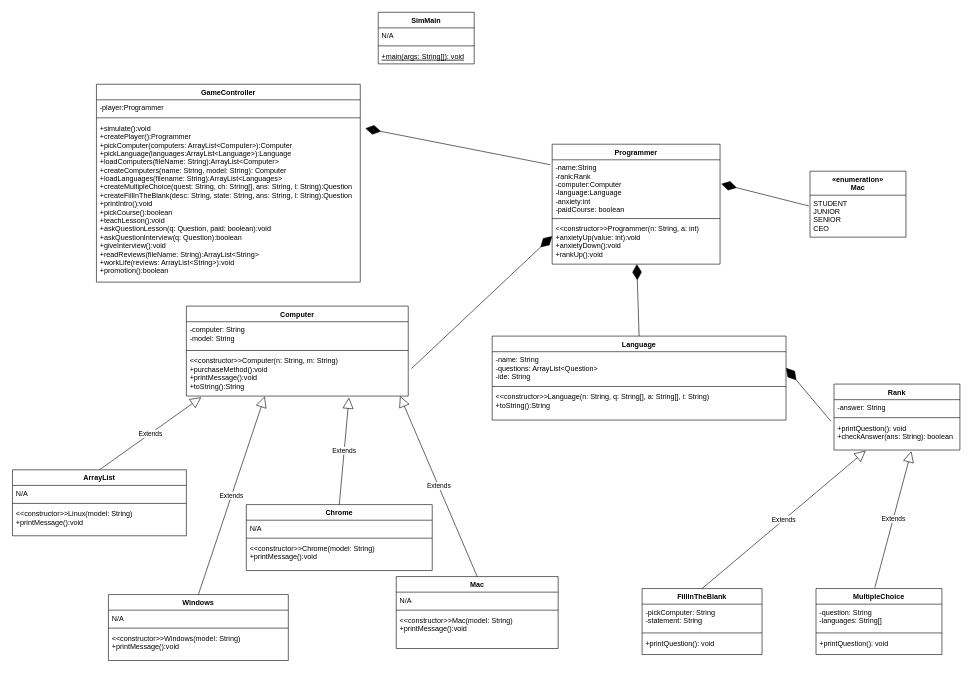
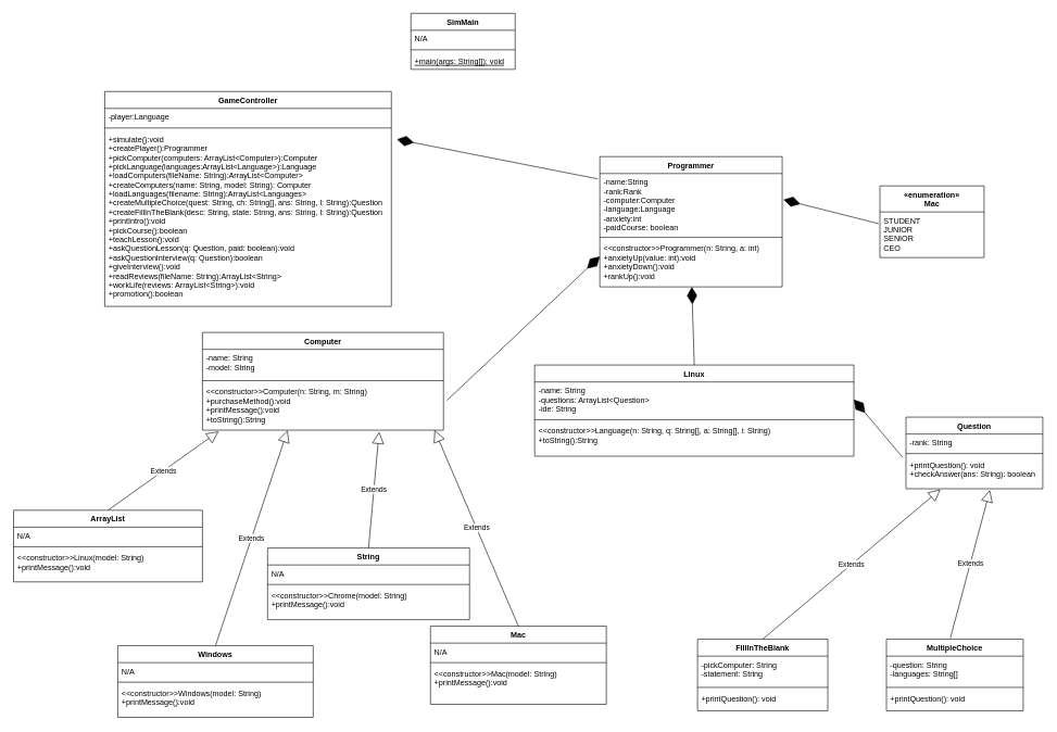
  <mxCell id="0" />
  <mxCell id="1" parent="0" />
  <mxCell id="2" value="GameController" style="swimlane;fontStyle=1;align=center;verticalAlign=top;childLayout=stackLayout;horizontal=1;startSize=26;horizontalStack=0;resizeParent=1;resizeParentMax=0;resizeLast=0;collapsible=1;marginBottom=0;" vertex="1" parent="1"><mxGeometry x="160" y="140" width="440" height="330" as="geometry" /></mxCell>
- <mxCell id="3" value="-player:Programmer" style="text;strokeColor=none;fillColor=none;align=left;verticalAlign=top;spacingLeft=4;spacingRight=4;overflow=hidden;rotatable=0;points=[[0,0.5],[1,0.5]];portConstraint=eastwest;" vertex="1" parent="2"><mxGeometry y="26" width="440" height="26" as="geometry" /></mxCell>
+ <mxCell id="3" value="-player:Language" style="text;strokeColor=none;fillColor=none;align=left;verticalAlign=top;spacingLeft=4;spacingRight=4;overflow=hidden;rotatable=0;points=[[0,0.5],[1,0.5]];portConstraint=eastwest;" vertex="1" parent="2"><mxGeometry y="26" width="440" height="26" as="geometry" /></mxCell>
  <mxCell id="4" value="" style="line;strokeWidth=1;fillColor=none;align=left;verticalAlign=middle;spacingTop=-1;spacingLeft=3;spacingRight=3;rotatable=0;labelPosition=right;points=[];portConstraint=eastwest;strokeColor=inherit;" vertex="1" parent="2"><mxGeometry y="52" width="440" height="8" as="geometry" /></mxCell>
  <mxCell id="5" value="+simulate():void&#10;+createPlayer():Programmer&#10;+pickComputer(computers: ArrayList&lt;Computer&gt;):Computer&#10;+pickLanguage(languages:ArrayList&lt;Language&gt;):Language&#10;+loadComputers(fileName: String):ArrayList&lt;Computer&gt;&#10;+createComputers(name: String, model: String): Computer&#10;+loadLanguages(filename: String):ArrayList&lt;Languages&gt;&#10;+createMultipleChoice(quest: String, ch: String[], ans: String, l: String):Question&#10;+createFillInTheBlank(desc: String, state: String, ans: String, l: String):Question&#10;+printIntro():void&#10;+pickCourse():boolean &#10;+teachLesson():void&#10;+askQuestionLesson(q: Question, paid: boolean):void&#10;+askQuestionInterview(q: Question):boolean&#10;+giveInterview():void&#10;+readReviews(fileName: String):ArrayList&lt;String&gt;&#10;+workLife(reviews: ArrayList&lt;String&gt;):void&#10;+promotion():boolean" style="text;strokeColor=none;fillColor=none;align=left;verticalAlign=top;spacingLeft=4;spacingRight=4;overflow=hidden;rotatable=0;points=[[0,0.5],[1,0.5]];portConstraint=eastwest;fontStyle=0" vertex="1" parent="2"><mxGeometry y="60" width="440" height="270" as="geometry" /></mxCell>
- <mxCell id="6" value="Language" style="swimlane;fontStyle=1;align=center;verticalAlign=top;childLayout=stackLayout;horizontal=1;startSize=26;horizontalStack=0;resizeParent=1;resizeParentMax=0;resizeLast=0;collapsible=1;marginBottom=0;" vertex="1" parent="1"><mxGeometry x="820" y="560" width="490" height="140" as="geometry" /></mxCell>
+ <mxCell id="6" value="Linux" style="swimlane;fontStyle=1;align=center;verticalAlign=top;childLayout=stackLayout;horizontal=1;startSize=26;horizontalStack=0;resizeParent=1;resizeParentMax=0;resizeLast=0;collapsible=1;marginBottom=0;" vertex="1" parent="1"><mxGeometry x="820" y="560" width="490" height="140" as="geometry" /></mxCell>
  <mxCell id="7" value="-name: String&#10;            -questions: ArrayList&lt;Question&gt;&#10;            -ide: String" style="text;strokeColor=none;fillColor=none;align=left;verticalAlign=top;spacingLeft=4;spacingRight=4;overflow=hidden;rotatable=0;points=[[0,0.5],[1,0.5]];portConstraint=eastwest;" vertex="1" parent="6"><mxGeometry y="26" width="490" height="54" as="geometry" /></mxCell>
  <mxCell id="8" value="" style="line;strokeWidth=1;fillColor=none;align=left;verticalAlign=middle;spacingTop=-1;spacingLeft=3;spacingRight=3;rotatable=0;labelPosition=right;points=[];portConstraint=eastwest;strokeColor=inherit;" vertex="1" parent="6"><mxGeometry y="80" width="490" height="8" as="geometry" /></mxCell>
  <mxCell id="9" value="&lt;&lt;constructor&gt;&gt;Language(n: String, q: String[], a: String[], i: String)&#10;+toString():String&#10;" style="text;strokeColor=none;fillColor=none;align=left;verticalAlign=top;spacingLeft=4;spacingRight=4;overflow=hidden;rotatable=0;points=[[0,0.5],[1,0.5]];portConstraint=eastwest;" vertex="1" parent="6"><mxGeometry y="88" width="490" height="52" as="geometry" /></mxCell>
  <mxCell id="10" value="MultipleChoice" style="swimlane;fontStyle=1;align=center;verticalAlign=top;childLayout=stackLayout;horizontal=1;startSize=26;horizontalStack=0;resizeParent=1;resizeParentMax=0;resizeLast=0;collapsible=1;marginBottom=0;" vertex="1" parent="1"><mxGeometry x="1360" y="981.01" width="210" height="110" as="geometry" /></mxCell>
  <mxCell id="11" value="-question: String&#10;-languages: String[]" style="text;strokeColor=none;fillColor=none;align=left;verticalAlign=top;spacingLeft=4;spacingRight=4;overflow=hidden;rotatable=0;points=[[0,0.5],[1,0.5]];portConstraint=eastwest;" vertex="1" parent="10"><mxGeometry y="26" width="210" height="44" as="geometry" /></mxCell>
  <mxCell id="12" value="" style="line;strokeWidth=1;fillColor=none;align=left;verticalAlign=middle;spacingTop=-1;spacingLeft=3;spacingRight=3;rotatable=0;labelPosition=right;points=[];portConstraint=eastwest;strokeColor=inherit;" vertex="1" parent="10"><mxGeometry y="70" width="210" height="8" as="geometry" /></mxCell>
  <mxCell id="13" value="+printQuestion(): void" style="text;strokeColor=none;fillColor=none;align=left;verticalAlign=top;spacingLeft=4;spacingRight=4;overflow=hidden;rotatable=0;points=[[0,0.5],[1,0.5]];portConstraint=eastwest;" vertex="1" parent="10"><mxGeometry y="78" width="210" height="32" as="geometry" /></mxCell>
- <mxCell id="14" value="Rank" style="swimlane;fontStyle=1;align=center;verticalAlign=top;childLayout=stackLayout;horizontal=1;startSize=26;horizontalStack=0;resizeParent=1;resizeParentMax=0;resizeLast=0;collapsible=1;marginBottom=0;" vertex="1" parent="1"><mxGeometry x="1390" y="640" width="210" height="110" as="geometry" /></mxCell>
- <mxCell id="15" value="-answer: String" style="text;strokeColor=none;fillColor=none;align=left;verticalAlign=top;spacingLeft=4;spacingRight=4;overflow=hidden;rotatable=0;points=[[0,0.5],[1,0.5]];portConstraint=eastwest;" vertex="1" parent="14"><mxGeometry y="26" width="210" height="26" as="geometry" /></mxCell>
+ <mxCell id="14" value="Question" style="swimlane;fontStyle=1;align=center;verticalAlign=top;childLayout=stackLayout;horizontal=1;startSize=26;horizontalStack=0;resizeParent=1;resizeParentMax=0;resizeLast=0;collapsible=1;marginBottom=0;" vertex="1" parent="1"><mxGeometry x="1390" y="640" width="210" height="110" as="geometry" /></mxCell>
+ <mxCell id="15" value="-rank: String" style="text;strokeColor=none;fillColor=none;align=left;verticalAlign=top;spacingLeft=4;spacingRight=4;overflow=hidden;rotatable=0;points=[[0,0.5],[1,0.5]];portConstraint=eastwest;" vertex="1" parent="14"><mxGeometry y="26" width="210" height="26" as="geometry" /></mxCell>
  <mxCell id="16" value="" style="line;strokeWidth=1;fillColor=none;align=left;verticalAlign=middle;spacingTop=-1;spacingLeft=3;spacingRight=3;rotatable=0;labelPosition=right;points=[];portConstraint=eastwest;strokeColor=inherit;" vertex="1" parent="14"><mxGeometry y="52" width="210" height="8" as="geometry" /></mxCell>
  <mxCell id="17" value="+printQuestion(): void&#10;+checkAnswer(ans: String): boolean" style="text;strokeColor=none;fillColor=none;align=left;verticalAlign=top;spacingLeft=4;spacingRight=4;overflow=hidden;rotatable=0;points=[[0,0.5],[1,0.5]];portConstraint=eastwest;" vertex="1" parent="14"><mxGeometry y="60" width="210" height="50" as="geometry" /></mxCell>
  <mxCell id="18" value="Programmer" style="swimlane;fontStyle=1;align=center;verticalAlign=top;childLayout=stackLayout;horizontal=1;startSize=26;horizontalStack=0;resizeParent=1;resizeParentMax=0;resizeLast=0;collapsible=1;marginBottom=0;" vertex="1" parent="1"><mxGeometry x="920" y="240" width="280" height="200" as="geometry" /></mxCell>
  <mxCell id="19" value="-name:String&#10;-rank:Rank&#10;-computer:Computer&#10;-language:Language&#10;-anxiety:int&#10;-paidCourse: boolean&#10;" style="text;strokeColor=none;fillColor=none;align=left;verticalAlign=top;spacingLeft=4;spacingRight=4;overflow=hidden;rotatable=0;points=[[0,0.5],[1,0.5]];portConstraint=eastwest;" vertex="1" parent="18"><mxGeometry y="26" width="280" height="94" as="geometry" /></mxCell>
  <mxCell id="20" value="" style="line;strokeWidth=1;fillColor=none;align=left;verticalAlign=middle;spacingTop=-1;spacingLeft=3;spacingRight=3;rotatable=0;labelPosition=right;points=[];portConstraint=eastwest;strokeColor=inherit;" vertex="1" parent="18"><mxGeometry y="120" width="280" height="8" as="geometry" /></mxCell>
  <mxCell id="21" value="&lt;&lt;constructor&gt;&gt;Programmer(n: String, a: int)&#10;+anxietyUp(value: int):void&#10;+anxietyDown():void&#10;+rankUp():void&#10;" style="text;strokeColor=none;fillColor=none;align=left;verticalAlign=top;spacingLeft=4;spacingRight=4;overflow=hidden;rotatable=0;points=[[0,0.5],[1,0.5]];portConstraint=eastwest;" vertex="1" parent="18"><mxGeometry y="128" width="280" height="72" as="geometry" /></mxCell>
  <mxCell id="22" value="FillInTheBlank" style="swimlane;fontStyle=1;align=center;verticalAlign=top;childLayout=stackLayout;horizontal=1;startSize=26;horizontalStack=0;resizeParent=1;resizeParentMax=0;resizeLast=0;collapsible=1;marginBottom=0;" vertex="1" parent="1"><mxGeometry x="1070" y="981.01" width="200" height="110" as="geometry" /></mxCell>
  <mxCell id="23" value="-pickComputer: String&#10;-statement: String" style="text;strokeColor=none;fillColor=none;align=left;verticalAlign=top;spacingLeft=4;spacingRight=4;overflow=hidden;rotatable=0;points=[[0,0.5],[1,0.5]];portConstraint=eastwest;" vertex="1" parent="22"><mxGeometry y="26" width="200" height="44" as="geometry" /></mxCell>
  <mxCell id="24" value="" style="line;strokeWidth=1;fillColor=none;align=left;verticalAlign=middle;spacingTop=-1;spacingLeft=3;spacingRight=3;rotatable=0;labelPosition=right;points=[];portConstraint=eastwest;strokeColor=inherit;" vertex="1" parent="22"><mxGeometry y="70" width="200" height="8" as="geometry" /></mxCell>
  <mxCell id="25" value="+printQuestion(): void&#10;" style="text;strokeColor=none;fillColor=none;align=left;verticalAlign=top;spacingLeft=4;spacingRight=4;overflow=hidden;rotatable=0;points=[[0,0.5],[1,0.5]];portConstraint=eastwest;" vertex="1" parent="22"><mxGeometry y="78" width="200" height="32" as="geometry" /></mxCell>
  <mxCell id="26" value="Windows" style="swimlane;fontStyle=1;align=center;verticalAlign=top;childLayout=stackLayout;horizontal=1;startSize=26;horizontalStack=0;resizeParent=1;resizeParentMax=0;resizeLast=0;collapsible=1;marginBottom=0;" vertex="1" parent="1"><mxGeometry x="180" y="991.01" width="300" height="110" as="geometry" /></mxCell>
  <mxCell id="27" value="N/A" style="text;strokeColor=none;fillColor=none;align=left;verticalAlign=top;spacingLeft=4;spacingRight=4;overflow=hidden;rotatable=0;points=[[0,0.5],[1,0.5]];portConstraint=eastwest;" vertex="1" parent="26"><mxGeometry y="26" width="300" height="26" as="geometry" /></mxCell>
  <mxCell id="28" value="" style="line;strokeWidth=1;fillColor=none;align=left;verticalAlign=middle;spacingTop=-1;spacingLeft=3;spacingRight=3;rotatable=0;labelPosition=right;points=[];portConstraint=eastwest;strokeColor=inherit;" vertex="1" parent="26"><mxGeometry y="52" width="300" height="8" as="geometry" /></mxCell>
  <mxCell id="29" value="&lt;&lt;constructor&gt;&gt;Windows(model: String)&#10;+printMessage():void&#10;" style="text;strokeColor=none;fillColor=none;align=left;verticalAlign=top;spacingLeft=4;spacingRight=4;overflow=hidden;rotatable=0;points=[[0,0.5],[1,0.5]];portConstraint=eastwest;" vertex="1" parent="26"><mxGeometry y="60" width="300" height="50" as="geometry" /></mxCell>
  <mxCell id="30" value="Computer" style="swimlane;fontStyle=1;align=center;verticalAlign=top;childLayout=stackLayout;horizontal=1;startSize=26;horizontalStack=0;resizeParent=1;resizeParentMax=0;resizeLast=0;collapsible=1;marginBottom=0;" vertex="1" parent="1"><mxGeometry x="310" y="510" width="370" height="150" as="geometry" /></mxCell>
- <mxCell id="31" value="-computer: String&#10;-model: String&#10;" style="text;strokeColor=none;fillColor=none;align=left;verticalAlign=top;spacingLeft=4;spacingRight=4;overflow=hidden;rotatable=0;points=[[0,0.5],[1,0.5]];portConstraint=eastwest;" vertex="1" parent="30"><mxGeometry y="26" width="370" height="44" as="geometry" /></mxCell>
+ <mxCell id="31" value="-name: String&#10;-model: String&#10;" style="text;strokeColor=none;fillColor=none;align=left;verticalAlign=top;spacingLeft=4;spacingRight=4;overflow=hidden;rotatable=0;points=[[0,0.5],[1,0.5]];portConstraint=eastwest;" vertex="1" parent="30"><mxGeometry y="26" width="370" height="44" as="geometry" /></mxCell>
  <mxCell id="32" value="" style="line;strokeWidth=1;fillColor=none;align=left;verticalAlign=middle;spacingTop=-1;spacingLeft=3;spacingRight=3;rotatable=0;labelPosition=right;points=[];portConstraint=eastwest;strokeColor=inherit;" vertex="1" parent="30"><mxGeometry y="70" width="370" height="8" as="geometry" /></mxCell>
  <mxCell id="33" value="&lt;&lt;constructor&gt;&gt;Computer(n: String, m: String)&#10;+purchaseMethod():void&#10;+printMessage():void&#10;+toString():String&#10;" style="text;strokeColor=none;fillColor=none;align=left;verticalAlign=top;spacingLeft=4;spacingRight=4;overflow=hidden;rotatable=0;points=[[0,0.5],[1,0.5]];portConstraint=eastwest;" vertex="1" parent="30"><mxGeometry y="78" width="370" height="72" as="geometry" /></mxCell>
  <mxCell id="34" value="Mac" style="swimlane;fontStyle=1;align=center;verticalAlign=top;childLayout=stackLayout;horizontal=1;startSize=26;horizontalStack=0;resizeParent=1;resizeParentMax=0;resizeLast=0;collapsible=1;marginBottom=0;" vertex="1" parent="1"><mxGeometry x="660" y="961.01" width="270" height="120" as="geometry" /></mxCell>
  <mxCell id="35" value="N/A" style="text;strokeColor=none;fillColor=none;align=left;verticalAlign=top;spacingLeft=4;spacingRight=4;overflow=hidden;rotatable=0;points=[[0,0.5],[1,0.5]];portConstraint=eastwest;" vertex="1" parent="34"><mxGeometry y="26" width="270" height="26" as="geometry" /></mxCell>
  <mxCell id="36" value="" style="line;strokeWidth=1;fillColor=none;align=left;verticalAlign=middle;spacingTop=-1;spacingLeft=3;spacingRight=3;rotatable=0;labelPosition=right;points=[];portConstraint=eastwest;strokeColor=inherit;" vertex="1" parent="34"><mxGeometry y="52" width="270" height="8" as="geometry" /></mxCell>
  <mxCell id="37" value="&lt;&lt;constructor&gt;&gt;Mac(model: String)&#10;+printMessage():void" style="text;strokeColor=none;fillColor=none;align=left;verticalAlign=top;spacingLeft=4;spacingRight=4;overflow=hidden;rotatable=0;points=[[0,0.5],[1,0.5]];portConstraint=eastwest;" vertex="1" parent="34"><mxGeometry y="60" width="270" height="60" as="geometry" /></mxCell>
- <mxCell id="38" value="Chrome" style="swimlane;fontStyle=1;align=center;verticalAlign=top;childLayout=stackLayout;horizontal=1;startSize=26;horizontalStack=0;resizeParent=1;resizeParentMax=0;resizeLast=0;collapsible=1;marginBottom=0;" vertex="1" parent="1"><mxGeometry x="410" y="841.01" width="310" height="110" as="geometry" /></mxCell>
+ <mxCell id="38" value="String" style="swimlane;fontStyle=1;align=center;verticalAlign=top;childLayout=stackLayout;horizontal=1;startSize=26;horizontalStack=0;resizeParent=1;resizeParentMax=0;resizeLast=0;collapsible=1;marginBottom=0;" vertex="1" parent="1"><mxGeometry x="410" y="841.01" width="310" height="110" as="geometry" /></mxCell>
  <mxCell id="39" value="N/A" style="text;strokeColor=none;fillColor=none;align=left;verticalAlign=top;spacingLeft=4;spacingRight=4;overflow=hidden;rotatable=0;points=[[0,0.5],[1,0.5]];portConstraint=eastwest;" vertex="1" parent="38"><mxGeometry y="26" width="310" height="26" as="geometry" /></mxCell>
  <mxCell id="40" value="" style="line;strokeWidth=1;fillColor=none;align=left;verticalAlign=middle;spacingTop=-1;spacingLeft=3;spacingRight=3;rotatable=0;labelPosition=right;points=[];portConstraint=eastwest;strokeColor=inherit;" vertex="1" parent="38"><mxGeometry y="52" width="310" height="8" as="geometry" /></mxCell>
  <mxCell id="41" value="&lt;&lt;constructor&gt;&gt;Chrome(model: String)&#10;+printMessage():void&#10;" style="text;strokeColor=none;fillColor=none;align=left;verticalAlign=top;spacingLeft=4;spacingRight=4;overflow=hidden;rotatable=0;points=[[0,0.5],[1,0.5]];portConstraint=eastwest;" vertex="1" parent="38"><mxGeometry y="60" width="310" height="50" as="geometry" /></mxCell>
  <mxCell id="42" value="Extends" style="endArrow=block;endSize=16;endFill=0;html=1;rounded=0;exitX=0.5;exitY=0;exitDx=0;exitDy=0;entryX=0.067;entryY=1.028;entryDx=0;entryDy=0;entryPerimeter=0;startArrow=none;" edge="1" parent="1" source="59" target="33"><mxGeometry width="160" relative="1" as="geometry"><mxPoint x="155" y="831.01" as="sourcePoint" /><mxPoint x="300" y="731.01" as="targetPoint" /></mxGeometry></mxCell>
  <mxCell id="43" value="Extends" style="endArrow=block;endSize=16;endFill=0;html=1;rounded=0;exitX=0.5;exitY=0;exitDx=0;exitDy=0;entryX=0.353;entryY=1.007;entryDx=0;entryDy=0;entryPerimeter=0;" edge="1" parent="1" source="26" target="33"><mxGeometry width="160" relative="1" as="geometry"><mxPoint x="110" y="931.01" as="sourcePoint" /><mxPoint x="387" y="622.036" as="targetPoint" /></mxGeometry></mxCell>
  <mxCell id="44" value="Extends" style="endArrow=block;endSize=16;endFill=0;html=1;rounded=0;exitX=0.5;exitY=0;exitDx=0;exitDy=0;entryX=0.733;entryY=1.035;entryDx=0;entryDy=0;entryPerimeter=0;" edge="1" parent="1" source="38" target="33"><mxGeometry width="160" relative="1" as="geometry"><mxPoint x="320" y="931.01" as="sourcePoint" /><mxPoint x="370" y="661.01" as="targetPoint" /><Array as="points" /></mxGeometry></mxCell>
  <mxCell id="45" value="Extends" style="endArrow=block;endSize=16;endFill=0;html=1;rounded=0;exitX=0.5;exitY=0;exitDx=0;exitDy=0;entryX=0.963;entryY=1;entryDx=0;entryDy=0;entryPerimeter=0;" edge="1" parent="1" source="34" target="33"><mxGeometry width="160" relative="1" as="geometry"><mxPoint x="530" y="931.01" as="sourcePoint" /><mxPoint x="690" y="731.01" as="targetPoint" /></mxGeometry></mxCell>
  <mxCell id="46" value="" style="endArrow=diamondThin;endFill=1;endSize=24;html=1;rounded=0;entryX=1.019;entryY=0.05;entryDx=0;entryDy=0;entryPerimeter=0;exitX=-0.011;exitY=0.087;exitDx=0;exitDy=0;exitPerimeter=0;" edge="1" parent="1" source="19" target="5"><mxGeometry width="160" relative="1" as="geometry"><mxPoint x="900" y="411.01" as="sourcePoint" /><mxPoint x="-260" y="920.01" as="targetPoint" /></mxGeometry></mxCell>
  <mxCell id="47" value="" style="endArrow=diamondThin;endFill=1;endSize=24;html=1;rounded=0;exitX=0.5;exitY=0;exitDx=0;exitDy=0;" edge="1" parent="1" source="6" target="21"><mxGeometry width="160" relative="1" as="geometry"><mxPoint x="880" y="621.01" as="sourcePoint" /><mxPoint x="1040" y="621.01" as="targetPoint" /></mxGeometry></mxCell>
  <mxCell id="48" value="" style="endArrow=diamondThin;endFill=1;endSize=24;html=1;rounded=0;exitX=1.014;exitY=0.366;exitDx=0;exitDy=0;exitPerimeter=0;entryX=0;entryY=0.353;entryDx=0;entryDy=0;entryPerimeter=0;" edge="1" parent="1" source="33" target="21"><mxGeometry width="160" relative="1" as="geometry"><mxPoint x="600" y="571.01" as="sourcePoint" /><mxPoint x="760" y="571.01" as="targetPoint" /></mxGeometry></mxCell>
  <mxCell id="49" value="Extends" style="endArrow=block;endSize=16;endFill=0;html=1;rounded=0;exitX=0.5;exitY=0;exitDx=0;exitDy=0;entryX=0.252;entryY=1.02;entryDx=0;entryDy=0;entryPerimeter=0;" edge="1" parent="1" source="22" target="17"><mxGeometry width="160" relative="1" as="geometry"><mxPoint x="1131.5" y="941.01" as="sourcePoint" /><mxPoint x="1460" y="760" as="targetPoint" /></mxGeometry></mxCell>
  <mxCell id="50" value="Extends" style="endArrow=block;endSize=16;endFill=0;html=1;rounded=0;exitX=0.467;exitY=-0.014;exitDx=0;exitDy=0;exitPerimeter=0;entryX=0.614;entryY=1.04;entryDx=0;entryDy=0;entryPerimeter=0;" edge="1" parent="1" source="10" target="17"><mxGeometry width="160" relative="1" as="geometry"><mxPoint x="1180" y="991.01" as="sourcePoint" /><mxPoint x="1530" y="750" as="targetPoint" /></mxGeometry></mxCell>
  <mxCell id="51" value="" style="endArrow=diamondThin;endFill=1;endSize=24;html=1;rounded=0;entryX=1;entryY=0.5;entryDx=0;entryDy=0;exitX=-0.024;exitY=0.04;exitDx=0;exitDy=0;exitPerimeter=0;" edge="1" parent="1" source="17" target="7"><mxGeometry width="160" relative="1" as="geometry"><mxPoint x="1390" y="660" as="sourcePoint" /><mxPoint x="1003.351" y="591.01" as="targetPoint" /></mxGeometry></mxCell>
  <mxCell id="52" value="«enumeration»&#10;Mac" style="swimlane;fontStyle=1;align=center;verticalAlign=top;childLayout=stackLayout;horizontal=1;startSize=40;horizontalStack=0;resizeParent=1;resizeParentMax=0;resizeLast=0;collapsible=1;marginBottom=0;" vertex="1" parent="1"><mxGeometry x="1350" y="285" width="160" height="110" as="geometry" /></mxCell>
  <mxCell id="53" value="STUDENT&#10;JUNIOR&#10;SENIOR&#10;CEO" style="text;strokeColor=none;fillColor=none;align=left;verticalAlign=top;spacingLeft=4;spacingRight=4;overflow=hidden;rotatable=0;points=[[0,0.5],[1,0.5]];portConstraint=eastwest;" vertex="1" parent="52"><mxGeometry y="40" width="160" height="70" as="geometry" /></mxCell>
  <mxCell id="54" value="" style="endArrow=diamondThin;endFill=1;endSize=24;html=1;rounded=0;exitX=-0.012;exitY=0.257;exitDx=0;exitDy=0;exitPerimeter=0;entryX=1.007;entryY=0.426;entryDx=0;entryDy=0;entryPerimeter=0;" edge="1" parent="1" source="53" target="19"><mxGeometry width="160" relative="1" as="geometry"><mxPoint x="695.18" y="610.002" as="sourcePoint" /><mxPoint x="1115" y="200" as="targetPoint" /></mxGeometry></mxCell>
  <mxCell id="55" value="SimMain" style="swimlane;fontStyle=1;align=center;verticalAlign=top;childLayout=stackLayout;horizontal=1;startSize=26;horizontalStack=0;resizeParent=1;resizeParentMax=0;resizeLast=0;collapsible=1;marginBottom=0;" vertex="1" parent="1"><mxGeometry x="630" y="20" width="160" height="86" as="geometry" /></mxCell>
  <mxCell id="56" value="N/A" style="text;strokeColor=none;fillColor=none;align=left;verticalAlign=top;spacingLeft=4;spacingRight=4;overflow=hidden;rotatable=0;points=[[0,0.5],[1,0.5]];portConstraint=eastwest;" vertex="1" parent="55"><mxGeometry y="26" width="160" height="26" as="geometry" /></mxCell>
  <mxCell id="57" value="" style="line;strokeWidth=1;fillColor=none;align=left;verticalAlign=middle;spacingTop=-1;spacingLeft=3;spacingRight=3;rotatable=0;labelPosition=right;points=[];portConstraint=eastwest;strokeColor=inherit;" vertex="1" parent="55"><mxGeometry y="52" width="160" height="8" as="geometry" /></mxCell>
  <mxCell id="58" value="+main(args: String[]): void" style="text;strokeColor=none;fillColor=none;align=left;verticalAlign=top;spacingLeft=4;spacingRight=4;overflow=hidden;rotatable=0;points=[[0,0.5],[1,0.5]];portConstraint=eastwest;fontStyle=4" vertex="1" parent="55"><mxGeometry y="60" width="160" height="26" as="geometry" /></mxCell>
  <mxCell id="59" value="ArrayList" style="swimlane;fontStyle=1;align=center;verticalAlign=top;childLayout=stackLayout;horizontal=1;startSize=26;horizontalStack=0;resizeParent=1;resizeParentMax=0;resizeLast=0;collapsible=1;marginBottom=0;" vertex="1" parent="1"><mxGeometry x="20" y="783.01" width="290" height="110" as="geometry" /></mxCell>
  <mxCell id="60" value="N/A" style="text;strokeColor=none;fillColor=none;align=left;verticalAlign=top;spacingLeft=4;spacingRight=4;overflow=hidden;rotatable=0;points=[[0,0.5],[1,0.5]];portConstraint=eastwest;" vertex="1" parent="59"><mxGeometry y="26" width="290" height="26" as="geometry" /></mxCell>
  <mxCell id="61" value="" style="line;strokeWidth=1;fillColor=none;align=left;verticalAlign=middle;spacingTop=-1;spacingLeft=3;spacingRight=3;rotatable=0;labelPosition=right;points=[];portConstraint=eastwest;strokeColor=inherit;" vertex="1" parent="59"><mxGeometry y="52" width="290" height="8" as="geometry" /></mxCell>
  <mxCell id="62" value="&lt;&lt;constructor&gt;&gt;Linux(model: String)&#10;+printMessage():void&#10;" style="text;strokeColor=none;fillColor=none;align=left;verticalAlign=top;spacingLeft=4;spacingRight=4;overflow=hidden;rotatable=0;points=[[0,0.5],[1,0.5]];portConstraint=eastwest;" vertex="1" parent="59"><mxGeometry y="60" width="290" height="50" as="geometry" /></mxCell>
